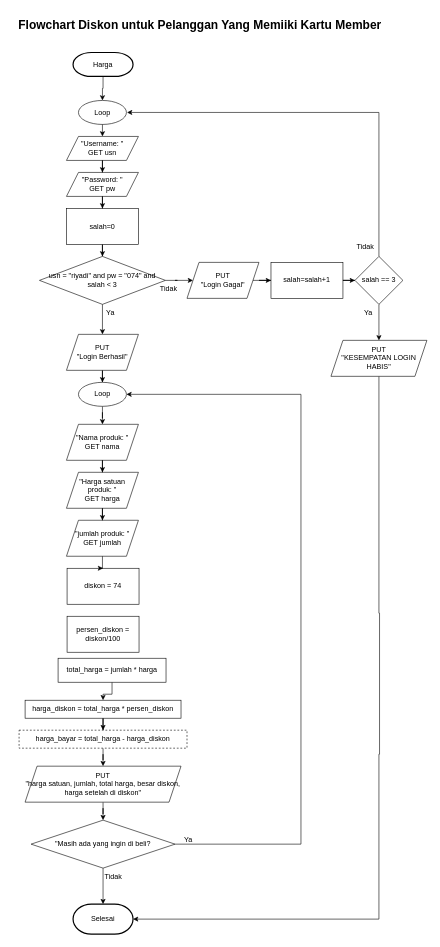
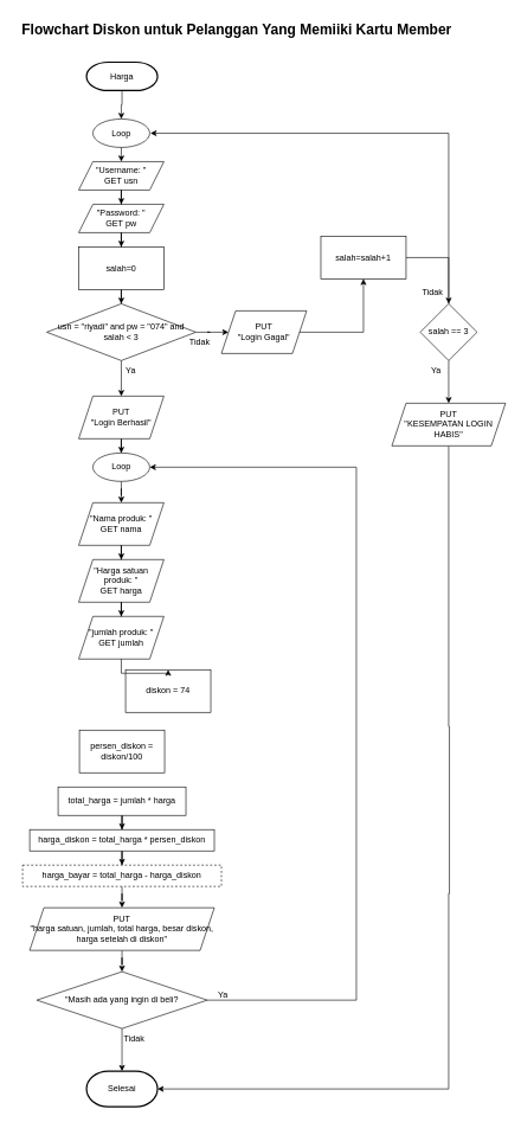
  <mxCell id="0" />
  <mxCell id="1" parent="0" />
  <mxCell id="2" value="" style="edgeStyle=orthogonalEdgeStyle;rounded=0;orthogonalLoop=1;jettySize=auto;html=1;" edge="1" parent="1" source="3" target="6"><mxGeometry relative="1" as="geometry" /></mxCell>
  <mxCell id="3" value="Harga" style="strokeWidth=2;html=1;shape=mxgraph.flowchart.terminator;whiteSpace=wrap;aspect=fixed;" vertex="1" parent="1"><mxGeometry x="121" y="87" width="100" height="40" as="geometry" /></mxCell>
  <mxCell id="4" value="&quot;Username: &quot;&lt;div&gt;GET usn&lt;/div&gt;" style="shape=parallelogram;perimeter=parallelogramPerimeter;whiteSpace=wrap;html=1;fixedSize=1;aspect=fixed;" vertex="1" parent="1"><mxGeometry x="110" y="227" width="120" height="40" as="geometry" /></mxCell>
  <mxCell id="5" value="&quot;Password: &quot;&lt;div&gt;GET pw&lt;/div&gt;" style="shape=parallelogram;perimeter=parallelogramPerimeter;whiteSpace=wrap;html=1;fixedSize=1;aspect=fixed;" vertex="1" parent="1"><mxGeometry x="110" y="287" width="120" height="40" as="geometry" /></mxCell>
  <mxCell id="6" value="Loop" style="ellipse;whiteSpace=wrap;html=1;aspect=fixed;" vertex="1" parent="1"><mxGeometry x="130" y="167" width="80" height="40" as="geometry" /></mxCell>
  <mxCell id="7" value="" style="edgeStyle=orthogonalEdgeStyle;rounded=0;orthogonalLoop=1;jettySize=auto;html=1;" edge="1" parent="1" source="8" target="22"><mxGeometry relative="1" as="geometry" /></mxCell>
  <mxCell id="8" value="salah=0" style="whiteSpace=wrap;html=1;aspect=fixed;" vertex="1" parent="1"><mxGeometry x="110" y="347" width="120" height="60" as="geometry" /></mxCell>
- <mxCell id="9" value="salah=salah+1" style="whiteSpace=wrap;html=1;aspect=fixed;" vertex="1" parent="1"><mxGeometry x="451" y="437" width="120" height="60" as="geometry" /></mxCell>
+ <mxCell id="9" value="salah=salah+1" style="whiteSpace=wrap;html=1;aspect=fixed;" vertex="1" parent="1"><mxGeometry x="451" y="332" width="120" height="60" as="geometry" /></mxCell>
  <mxCell id="10" value="&quot;Nama produk: &quot;&lt;div&gt;GET nama&lt;/div&gt;" style="shape=parallelogram;perimeter=parallelogramPerimeter;whiteSpace=wrap;html=1;fixedSize=1;aspect=fixed;" vertex="1" parent="1"><mxGeometry x="110" y="707" width="120" height="60" as="geometry" /></mxCell>
  <mxCell id="11" value="&quot;Harga satuan produk: &quot;&lt;div&gt;GET harga&lt;/div&gt;" style="shape=parallelogram;perimeter=parallelogramPerimeter;whiteSpace=wrap;html=1;fixedSize=1;aspect=fixed;" vertex="1" parent="1"><mxGeometry x="110" y="787" width="120" height="60" as="geometry" /></mxCell>
  <mxCell id="12" value="&quot;jumlah produk: &quot;&lt;div&gt;GET jumlah&lt;/div&gt;" style="shape=parallelogram;perimeter=parallelogramPerimeter;whiteSpace=wrap;html=1;fixedSize=1;aspect=fixed;" vertex="1" parent="1"><mxGeometry x="110" y="867" width="120" height="60" as="geometry" /></mxCell>
- <mxCell id="13" value="diskon = 74" style="whiteSpace=wrap;html=1;aspect=fixed;" vertex="1" parent="1"><mxGeometry x="111" y="947" width="120" height="60" as="geometry" /></mxCell>
+ <mxCell id="13" value="diskon = 74" style="whiteSpace=wrap;html=1;aspect=fixed;" vertex="1" parent="1"><mxGeometry x="176" y="942" width="120" height="60" as="geometry" /></mxCell>
  <mxCell id="14" value="PUT&lt;div&gt;&quot;Login Gagal&quot;&lt;/div&gt;" style="shape=parallelogram;perimeter=parallelogramPerimeter;whiteSpace=wrap;html=1;fixedSize=1;aspect=fixed;" vertex="1" parent="1"><mxGeometry x="311" y="437" width="120" height="60" as="geometry" /></mxCell>
  <mxCell id="15" value="" style="edgeStyle=orthogonalEdgeStyle;rounded=0;orthogonalLoop=1;jettySize=auto;html=1;" edge="1" parent="1" source="16" target="35"><mxGeometry relative="1" as="geometry" /></mxCell>
  <mxCell id="16" value="PUT&lt;div&gt;&quot;Login Berhasil&quot;&lt;/div&gt;" style="shape=parallelogram;perimeter=parallelogramPerimeter;whiteSpace=wrap;html=1;fixedSize=1;aspect=fixed;" vertex="1" parent="1"><mxGeometry x="110" y="557" width="120" height="60" as="geometry" /></mxCell>
  <mxCell id="17" style="edgeStyle=orthogonalEdgeStyle;rounded=0;orthogonalLoop=1;jettySize=auto;html=1;exitX=0.5;exitY=1;exitDx=0;exitDy=0;exitPerimeter=0;" edge="1" parent="1" source="3" target="3"><mxGeometry relative="1" as="geometry" /></mxCell>
  <mxCell id="18" style="edgeStyle=orthogonalEdgeStyle;rounded=0;orthogonalLoop=1;jettySize=auto;html=1;exitX=0.5;exitY=1;exitDx=0;exitDy=0;" edge="1" parent="1" source="4" target="5"><mxGeometry relative="1" as="geometry" /></mxCell>
  <mxCell id="19" value="" style="edgeStyle=orthogonalEdgeStyle;rounded=0;orthogonalLoop=1;jettySize=auto;html=1;" edge="1" parent="1" source="5" target="8"><mxGeometry relative="1" as="geometry" /></mxCell>
  <mxCell id="20" value="" style="edgeStyle=orthogonalEdgeStyle;rounded=0;orthogonalLoop=1;jettySize=auto;html=1;" edge="1" parent="1" source="22" target="14"><mxGeometry relative="1" as="geometry" /></mxCell>
  <mxCell id="21" value="" style="edgeStyle=orthogonalEdgeStyle;rounded=0;orthogonalLoop=1;jettySize=auto;html=1;" edge="1" parent="1" source="22" target="16"><mxGeometry relative="1" as="geometry" /></mxCell>
  <mxCell id="22" value="usn = &quot;riyadi&quot; and pw = &quot;074&quot; and salah &amp;lt; 3" style="rhombus;whiteSpace=wrap;html=1;" vertex="1" parent="1"><mxGeometry x="65" y="427" width="210" height="80" as="geometry" /></mxCell>
  <mxCell id="23" value="" style="edgeStyle=none;orthogonalLoop=1;jettySize=auto;html=1;rounded=0;exitX=0.5;exitY=1;exitDx=0;exitDy=0;entryX=0.5;entryY=0;entryDx=0;entryDy=0;" edge="1" parent="1" source="6" target="4"><mxGeometry width="100" relative="1" as="geometry"><mxPoint x="120" y="217" as="sourcePoint" /><mxPoint x="220" y="217" as="targetPoint" /><Array as="points" /></mxGeometry></mxCell>
  <mxCell id="24" value="" style="edgeStyle=orthogonalEdgeStyle;rounded=0;orthogonalLoop=1;jettySize=auto;html=1;" edge="1" parent="1" source="9" target="32"><mxGeometry relative="1" as="geometry" /></mxCell>
  <mxCell id="25" value="" style="edgeStyle=orthogonalEdgeStyle;rounded=0;orthogonalLoop=1;jettySize=auto;html=1;" edge="1" parent="1" source="10" target="11"><mxGeometry relative="1" as="geometry" /></mxCell>
  <mxCell id="26" value="" style="edgeStyle=orthogonalEdgeStyle;rounded=0;orthogonalLoop=1;jettySize=auto;html=1;" edge="1" parent="1" source="11" target="12"><mxGeometry relative="1" as="geometry" /></mxCell>
  <mxCell id="27" value="" style="edgeStyle=orthogonalEdgeStyle;rounded=0;orthogonalLoop=1;jettySize=auto;html=1;" edge="1" parent="1" source="12" target="13"><mxGeometry relative="1" as="geometry" /></mxCell>
  <mxCell id="28" value="" style="edgeStyle=orthogonalEdgeStyle;rounded=0;orthogonalLoop=1;jettySize=auto;html=1;" edge="1" parent="1" source="14" target="9"><mxGeometry relative="1" as="geometry" /></mxCell>
  <mxCell id="29" value="" style="edgeStyle=orthogonalEdgeStyle;rounded=0;orthogonalLoop=1;jettySize=auto;html=1;" edge="1" parent="1" source="32"><mxGeometry relative="1" as="geometry"><mxPoint x="211" y="187" as="targetPoint" /><Array as="points"><mxPoint x="631" y="187" /></Array></mxGeometry></mxCell>
  <mxCell id="30" value="" style="edgeStyle=orthogonalEdgeStyle;rounded=0;orthogonalLoop=1;jettySize=auto;html=1;exitX=0.5;exitY=1;exitDx=0;exitDy=0;entryX=1;entryY=0.5;entryDx=0;entryDy=0;entryPerimeter=0;" edge="1" parent="1" source="55" target="47"><mxGeometry relative="1" as="geometry"><mxPoint x="631" y="687" as="sourcePoint" /><mxPoint x="421" y="1527" as="targetPoint" /><Array as="points"><mxPoint x="631" y="1022" /><mxPoint x="632" y="1022" /><mxPoint x="632" y="1257" /><mxPoint x="631" y="1257" /><mxPoint x="631" y="1532" /></Array></mxGeometry></mxCell>
  <mxCell id="31" value="" style="edgeStyle=orthogonalEdgeStyle;rounded=0;orthogonalLoop=1;jettySize=auto;html=1;" edge="1" parent="1" source="32" target="55"><mxGeometry relative="1" as="geometry" /></mxCell>
  <mxCell id="32" value="salah == 3" style="rhombus;whiteSpace=wrap;html=1;" vertex="1" parent="1"><mxGeometry x="591" y="427" width="80" height="80" as="geometry" /></mxCell>
  <mxCell id="33" value="persen_diskon = diskon/100" style="whiteSpace=wrap;html=1;aspect=fixed;" vertex="1" parent="1"><mxGeometry x="111" y="1027" width="120" height="60" as="geometry" /></mxCell>
  <mxCell id="34" value="" style="edgeStyle=orthogonalEdgeStyle;rounded=0;orthogonalLoop=1;jettySize=auto;html=1;" edge="1" parent="1" source="35" target="10"><mxGeometry relative="1" as="geometry" /></mxCell>
  <mxCell id="35" value="Loop" style="ellipse;whiteSpace=wrap;html=1;" vertex="1" parent="1"><mxGeometry x="130" y="637" width="80" height="40" as="geometry" /></mxCell>
  <mxCell id="36" value="" style="edgeStyle=orthogonalEdgeStyle;rounded=0;orthogonalLoop=1;jettySize=auto;html=1;" edge="1" parent="1" source="37" target="39"><mxGeometry relative="1" as="geometry" /></mxCell>
- <mxCell id="37" value="total_harga = jumlah * harga" style="whiteSpace=wrap;html=1;" vertex="1" parent="1"><mxGeometry x="96" y="1097" width="180" height="40" as="geometry" /></mxCell>
+ <mxCell id="37" value="total_harga = jumlah * harga" style="whiteSpace=wrap;html=1;" vertex="1" parent="1"><mxGeometry x="81" y="1107" width="180" height="40" as="geometry" /></mxCell>
  <mxCell id="38" value="" style="edgeStyle=orthogonalEdgeStyle;rounded=0;orthogonalLoop=1;jettySize=auto;html=1;" edge="1" parent="1" source="39" target="41"><mxGeometry relative="1" as="geometry" /></mxCell>
  <mxCell id="39" value="harga_diskon = total_harga * persen_diskon" style="whiteSpace=wrap;html=1;" vertex="1" parent="1"><mxGeometry x="41" y="1167" width="260" height="30" as="geometry" /></mxCell>
  <mxCell id="40" value="" style="edgeStyle=orthogonalEdgeStyle;rounded=0;orthogonalLoop=1;jettySize=auto;html=1;" edge="1" parent="1" source="41" target="43"><mxGeometry relative="1" as="geometry" /></mxCell>
  <mxCell id="41" value="harga_bayar = total_harga - harga_diskon" style="whiteSpace=wrap;html=1;dashed=1;" vertex="1" parent="1"><mxGeometry x="31" y="1217" width="280" height="30" as="geometry" /></mxCell>
  <mxCell id="42" value="" style="edgeStyle=orthogonalEdgeStyle;rounded=0;orthogonalLoop=1;jettySize=auto;html=1;" edge="1" parent="1" source="43" target="46"><mxGeometry relative="1" as="geometry" /></mxCell>
  <mxCell id="43" value="PUT&lt;div&gt;&quot;harga satuan, jumlah, total harga, besar diskon, harga setelah di diskon&quot;&lt;/div&gt;" style="shape=parallelogram;perimeter=parallelogramPerimeter;whiteSpace=wrap;html=1;fixedSize=1;" vertex="1" parent="1"><mxGeometry x="41" y="1277" width="260" height="60" as="geometry" /></mxCell>
  <mxCell id="44" value="" style="edgeStyle=orthogonalEdgeStyle;rounded=0;orthogonalLoop=1;jettySize=auto;html=1;entryX=1;entryY=0.5;entryDx=0;entryDy=0;" edge="1" parent="1" source="46" target="35"><mxGeometry relative="1" as="geometry"><mxPoint x="221" y="657" as="targetPoint" /><Array as="points"><mxPoint x="501" y="1407" /><mxPoint x="501" y="657" /></Array></mxGeometry></mxCell>
  <mxCell id="45" value="" style="edgeStyle=orthogonalEdgeStyle;rounded=0;orthogonalLoop=1;jettySize=auto;html=1;" edge="1" parent="1" source="46" target="47"><mxGeometry relative="1" as="geometry" /></mxCell>
  <mxCell id="46" value="&quot;Masih ada yang ingin di beli?" style="rhombus;whiteSpace=wrap;html=1;" vertex="1" parent="1"><mxGeometry x="51" y="1367" width="240" height="80" as="geometry" /></mxCell>
  <mxCell id="47" value="Selesai" style="strokeWidth=2;html=1;shape=mxgraph.flowchart.terminator;whiteSpace=wrap;" vertex="1" parent="1"><mxGeometry x="121" y="1507" width="100" height="50" as="geometry" /></mxCell>
  <mxCell id="48" value="&lt;b style=&quot;font-size: 20px;&quot;&gt;Flowchart Diskon untuk Pelanggan Yang Memiiki Kartu Member&amp;nbsp;&lt;/b&gt;" style="text;html=1;align=center;verticalAlign=middle;resizable=0;points=[];autosize=1;strokeColor=none;fillColor=none;fontSize=20;" vertex="1" parent="1"><mxGeometry x="20" y="20" width="630" height="40" as="geometry" /></mxCell>
  <mxCell id="49" value="Tidak" style="text;html=1;align=center;verticalAlign=middle;resizable=0;points=[];autosize=1;strokeColor=none;fillColor=none;" vertex="1" parent="1"><mxGeometry x="255" y="467" width="50" height="30" as="geometry" /></mxCell>
  <mxCell id="50" value="Ya" style="text;html=1;align=center;verticalAlign=middle;resizable=0;points=[];autosize=1;strokeColor=none;fillColor=none;" vertex="1" parent="1"><mxGeometry x="163" y="507" width="40" height="30" as="geometry" /></mxCell>
  <mxCell id="51" value="Ya" style="text;html=1;align=center;verticalAlign=middle;resizable=0;points=[];autosize=1;strokeColor=none;fillColor=none;" vertex="1" parent="1"><mxGeometry x="593" y="507" width="40" height="30" as="geometry" /></mxCell>
  <mxCell id="52" value="Tidak" style="text;html=1;align=center;verticalAlign=middle;resizable=0;points=[];autosize=1;strokeColor=none;fillColor=none;" vertex="1" parent="1"><mxGeometry x="583" y="397" width="50" height="30" as="geometry" /></mxCell>
  <mxCell id="53" value="Ya" style="text;html=1;align=center;verticalAlign=middle;resizable=0;points=[];autosize=1;strokeColor=none;fillColor=none;" vertex="1" parent="1"><mxGeometry x="293" y="1385" width="40" height="30" as="geometry" /></mxCell>
  <mxCell id="54" value="Tidak" style="text;html=1;align=center;verticalAlign=middle;resizable=0;points=[];autosize=1;strokeColor=none;fillColor=none;" vertex="1" parent="1"><mxGeometry x="163" y="1447" width="50" height="30" as="geometry" /></mxCell>
  <mxCell id="55" value="PUT&lt;div&gt;&quot;KESEMPATAN LOGIN HABIS&quot;&lt;/div&gt;" style="shape=parallelogram;perimeter=parallelogramPerimeter;whiteSpace=wrap;html=1;fixedSize=1;" vertex="1" parent="1"><mxGeometry x="551" y="567" width="160" height="60" as="geometry" /></mxCell>
